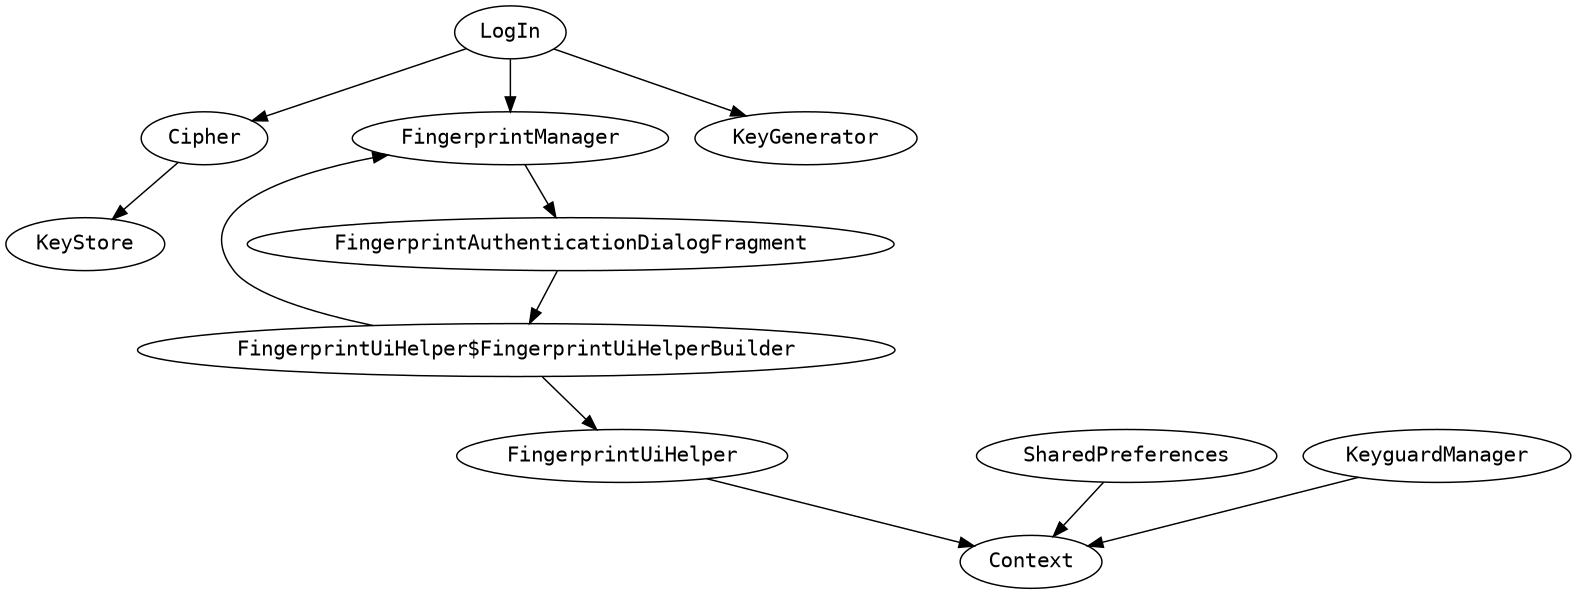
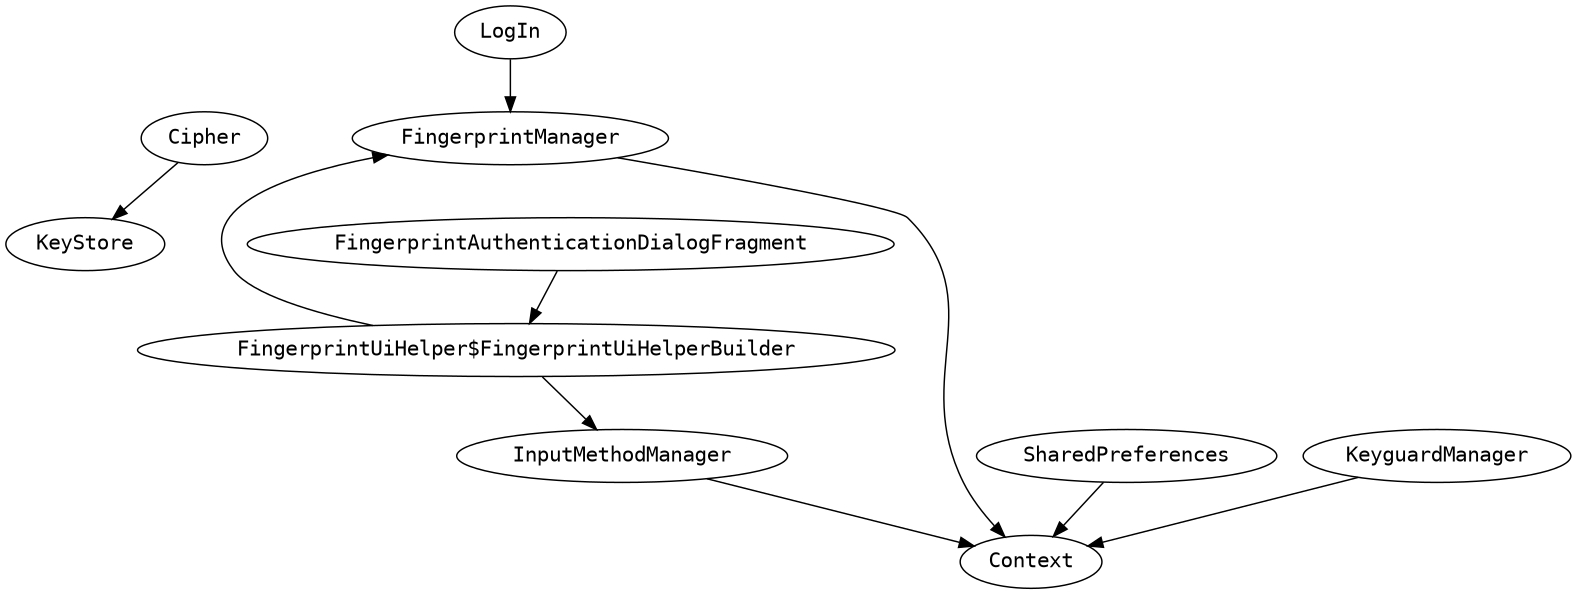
  digraph {
    concentrate=true
    fontname="DejaVu Sans Mono"
    node [fontname="DejaVu Sans Mono"]
    edge [fontname="DejaVu Sans Mono"]
    Cipher
    KeyStore
    n3 [label="FingerprintUiHelper$FingerprintUiHelperBuilder"]
    FingerprintManager
-   InputMethodManager [label=FingerprintUiHelper]
+   InputMethodManager
    Context
    FingerprintAuthenticationDialogFragment
    SharedPreferences
    KeyguardManager
    LogIn
-   KeyGenerator
    Cipher -> KeyStore
    n3 -> FingerprintManager
    n3 -> InputMethodManager
-   FingerprintManager -> FingerprintAuthenticationDialogFragment
+   FingerprintManager -> Context
    InputMethodManager -> Context
    FingerprintAuthenticationDialogFragment -> n3
    SharedPreferences -> Context
    KeyguardManager -> Context
-   LogIn -> Cipher
    LogIn -> FingerprintManager
-   LogIn -> KeyGenerator
  }
